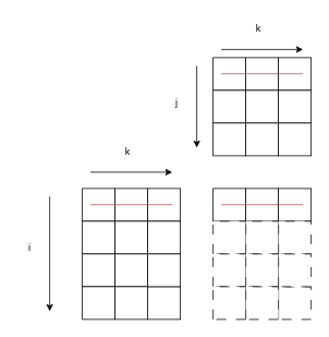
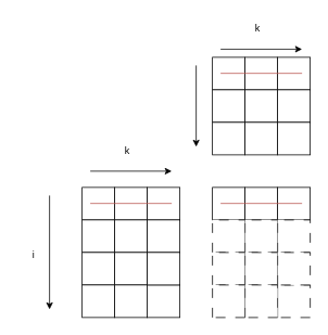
  <mxCell id="0" />
  <mxCell id="1" parent="0" />
  <mxCell id="2" value="" style="whiteSpace=wrap;html=1;aspect=fixed;direction=west;rotation=90;" parent="1" vertex="1"><mxGeometry x="100" y="230" width="40" height="40" as="geometry" /></mxCell>
  <mxCell id="3" value="" style="whiteSpace=wrap;html=1;aspect=fixed;direction=west;rotation=90;" parent="1" vertex="1"><mxGeometry x="100" y="270" width="40" height="40" as="geometry" /></mxCell>
  <mxCell id="4" value="" style="whiteSpace=wrap;html=1;aspect=fixed;direction=west;rotation=90;" parent="1" vertex="1"><mxGeometry x="100" y="310" width="40" height="40" as="geometry" /></mxCell>
  <mxCell id="5" value="" style="whiteSpace=wrap;html=1;aspect=fixed;direction=west;rotation=90;" parent="1" vertex="1"><mxGeometry x="180" y="350" width="40" height="40" as="geometry" /></mxCell>
  <mxCell id="6" value="" style="whiteSpace=wrap;html=1;aspect=fixed;direction=west;rotation=90;" parent="1" vertex="1"><mxGeometry x="140" y="230" width="40" height="40" as="geometry" /></mxCell>
  <mxCell id="7" value="" style="whiteSpace=wrap;html=1;aspect=fixed;direction=west;rotation=90;" parent="1" vertex="1"><mxGeometry x="140" y="270" width="40" height="40" as="geometry" /></mxCell>
  <mxCell id="8" value="" style="whiteSpace=wrap;html=1;aspect=fixed;direction=west;rotation=90;" parent="1" vertex="1"><mxGeometry x="140" y="310" width="40" height="40" as="geometry" /></mxCell>
  <mxCell id="9" value="" style="whiteSpace=wrap;html=1;aspect=fixed;direction=west;rotation=90;" parent="1" vertex="1"><mxGeometry x="100" y="350" width="40" height="40" as="geometry" /></mxCell>
  <mxCell id="10" value="" style="whiteSpace=wrap;html=1;aspect=fixed;direction=west;rotation=90;" parent="1" vertex="1"><mxGeometry x="180" y="230" width="40" height="40" as="geometry" /></mxCell>
  <mxCell id="11" value="" style="whiteSpace=wrap;html=1;aspect=fixed;direction=west;rotation=90;" parent="1" vertex="1"><mxGeometry x="180" y="270" width="40" height="40" as="geometry" /></mxCell>
  <mxCell id="12" value="" style="whiteSpace=wrap;html=1;aspect=fixed;direction=west;rotation=90;" parent="1" vertex="1"><mxGeometry x="180" y="310" width="40" height="40" as="geometry" /></mxCell>
  <mxCell id="13" value="" style="whiteSpace=wrap;html=1;aspect=fixed;direction=west;rotation=90;" parent="1" vertex="1"><mxGeometry x="140" y="350" width="40" height="40" as="geometry" /></mxCell>
  <mxCell id="14" value="" style="whiteSpace=wrap;html=1;aspect=fixed;direction=west;rotation=90;" vertex="1" parent="1"><mxGeometry x="260" y="70" width="40" height="40" as="geometry" /></mxCell>
  <mxCell id="15" value="" style="whiteSpace=wrap;html=1;aspect=fixed;direction=west;rotation=90;" vertex="1" parent="1"><mxGeometry x="260" width="40" height="40" as="geometry" y="110" /></mxCell>
  <mxCell id="16" value="" style="whiteSpace=wrap;html=1;aspect=fixed;direction=west;rotation=90;" vertex="1" parent="1"><mxGeometry x="260" y="150" width="40" height="40" as="geometry" /></mxCell>
  <mxCell id="17" value="" style="whiteSpace=wrap;html=1;aspect=fixed;direction=west;rotation=90;" vertex="1" parent="1"><mxGeometry x="300" y="70" width="40" height="40" as="geometry" /></mxCell>
  <mxCell id="18" value="" style="whiteSpace=wrap;html=1;aspect=fixed;direction=west;rotation=90;" vertex="1" parent="1"><mxGeometry x="300" width="40" height="40" as="geometry" y="110" /></mxCell>
  <mxCell id="19" value="" style="whiteSpace=wrap;html=1;aspect=fixed;direction=west;rotation=90;" vertex="1" parent="1"><mxGeometry x="300" y="150" width="40" height="40" as="geometry" /></mxCell>
  <mxCell id="20" value="" style="whiteSpace=wrap;html=1;aspect=fixed;direction=west;rotation=90;" vertex="1" parent="1"><mxGeometry x="340" y="70" width="40" height="40" as="geometry" /></mxCell>
  <mxCell id="21" value="" style="whiteSpace=wrap;html=1;aspect=fixed;direction=west;rotation=90;" vertex="1" parent="1"><mxGeometry x="340" width="40" height="40" as="geometry" y="110" /></mxCell>
  <mxCell id="22" value="" style="whiteSpace=wrap;html=1;aspect=fixed;direction=west;rotation=90;" vertex="1" parent="1"><mxGeometry x="340" y="150" width="40" height="40" as="geometry" /></mxCell>
  <mxCell id="23" value="" style="endArrow=classic;html=1;rounded=0;" edge="1" parent="1"><mxGeometry width="50" height="50" relative="1" as="geometry"><mxPoint x="60" y="240" as="sourcePoint" /><mxPoint x="60" y="380" as="targetPoint" /></mxGeometry></mxCell>
  <mxCell id="24" value="" style="endArrow=none;html=1;rounded=0;fillColor=#f8cecc;strokeColor=#b85450;" edge="1" parent="1"><mxGeometry width="50" height="50" relative="1" as="geometry"><mxPoint x="110" y="249.71" as="sourcePoint" /><mxPoint x="210" y="249.71" as="targetPoint" /></mxGeometry></mxCell>
  <mxCell id="25" value="" style="endArrow=none;html=1;rounded=0;fillColor=#f8cecc;strokeColor=#b85450;" edge="1" parent="1"><mxGeometry width="50" height="50" relative="1" as="geometry"><mxPoint x="270" y="89.71" as="sourcePoint" /><mxPoint x="370" y="89.71" as="targetPoint" /></mxGeometry></mxCell>
  <mxCell id="26" value="" style="whiteSpace=wrap;html=1;aspect=fixed;direction=west;rotation=90;" vertex="1" parent="1"><mxGeometry x="260" y="230" width="40" height="40" as="geometry" /></mxCell>
  <mxCell id="27" value="" style="whiteSpace=wrap;html=1;aspect=fixed;direction=west;rotation=90;" vertex="1" parent="1"><mxGeometry x="300" y="230" width="40" height="40" as="geometry" /></mxCell>
  <mxCell id="28" value="" style="whiteSpace=wrap;html=1;aspect=fixed;direction=west;rotation=90;" vertex="1" parent="1"><mxGeometry x="340" y="230" width="40" height="40" as="geometry" /></mxCell>
  <mxCell id="29" value="" style="endArrow=none;html=1;rounded=0;fillColor=#f8cecc;strokeColor=#b85450;" edge="1" parent="1"><mxGeometry width="50" height="50" relative="1" as="geometry"><mxPoint x="270" y="249.71" as="sourcePoint" /><mxPoint x="370" y="249.71" as="targetPoint" /></mxGeometry></mxCell>
- <mxCell id="30" value="i" style="text;html=1;align=center;verticalAlign=middle;resizable=0;points=[];autosize=1;strokeColor=none;fillColor=none;" vertex="1" parent="1"><mxGeometry x="20" y="288" width="30" height="30" as="geometry" /></mxCell>
+ <mxCell id="30" value="i" style="text;html=1;align=center;verticalAlign=middle;resizable=0;points=[];autosize=1;strokeColor=none;fillColor=none;" vertex="1" parent="1"><mxGeometry x="25" y="298" width="30" height="30" as="geometry" /></mxCell>
  <mxCell id="31" value="" style="endArrow=classic;html=1;rounded=0;" edge="1" parent="1"><mxGeometry width="50" height="50" relative="1" as="geometry"><mxPoint x="240" y="80" as="sourcePoint" /><mxPoint x="240" y="180" as="targetPoint" /></mxGeometry></mxCell>
- <mxCell id="32" value="j" style="text;html=1;align=center;verticalAlign=middle;resizable=0;points=[];autosize=1;strokeColor=none;fillColor=none;" vertex="1" parent="1"><mxGeometry x="200" width="30" height="30" as="geometry" y="110" /></mxCell>
  <mxCell id="33" value="" style="endArrow=classic;html=1;rounded=0;" edge="1" parent="1"><mxGeometry width="50" height="50" relative="1" as="geometry"><mxPoint x="110" y="210" as="sourcePoint" /><mxPoint x="210" y="210" as="targetPoint" /></mxGeometry></mxCell>
  <mxCell id="34" value="k" style="text;html=1;align=center;verticalAlign=middle;resizable=0;points=[];autosize=1;strokeColor=none;fillColor=none;" vertex="1" parent="1"><mxGeometry x="140" y="170" width="30" height="30" as="geometry" /></mxCell>
  <mxCell id="35" value="" style="endArrow=classic;html=1;rounded=0;" edge="1" parent="1"><mxGeometry width="50" height="50" relative="1" as="geometry"><mxPoint x="270" y="60" as="sourcePoint" /><mxPoint x="370" y="60" as="targetPoint" /></mxGeometry></mxCell>
  <mxCell id="36" value="k" style="text;html=1;align=center;verticalAlign=middle;resizable=0;points=[];autosize=1;strokeColor=none;fillColor=none;" vertex="1" parent="1"><mxGeometry x="300" y="20" width="30" height="30" as="geometry" /></mxCell>
  <mxCell id="37" value="" style="whiteSpace=wrap;html=1;aspect=fixed;direction=west;rotation=90;dashed=1;dashPattern=12 12;" vertex="1" parent="1"><mxGeometry x="260" y="270" width="40" height="40" as="geometry" /></mxCell>
  <mxCell id="38" value="" style="whiteSpace=wrap;html=1;aspect=fixed;direction=west;rotation=90;dashed=1;dashPattern=12 12;" vertex="1" parent="1"><mxGeometry x="260" y="310" width="40" height="40" as="geometry" /></mxCell>
  <mxCell id="39" value="" style="whiteSpace=wrap;html=1;aspect=fixed;direction=west;rotation=90;dashed=1;dashPattern=12 12;" vertex="1" parent="1"><mxGeometry x="340" y="350" width="40" height="40" as="geometry" /></mxCell>
  <mxCell id="40" value="" style="whiteSpace=wrap;html=1;aspect=fixed;direction=west;rotation=90;dashed=1;dashPattern=12 12;" vertex="1" parent="1"><mxGeometry x="300" y="270" width="40" height="40" as="geometry" /></mxCell>
  <mxCell id="41" value="" style="whiteSpace=wrap;html=1;aspect=fixed;direction=west;rotation=90;dashed=1;dashPattern=12 12;" vertex="1" parent="1"><mxGeometry x="300" y="310" width="40" height="40" as="geometry" /></mxCell>
  <mxCell id="42" value="" style="whiteSpace=wrap;html=1;aspect=fixed;direction=west;rotation=90;dashed=1;dashPattern=12 12;" vertex="1" parent="1"><mxGeometry x="260" y="350" width="40" height="40" as="geometry" /></mxCell>
  <mxCell id="43" value="" style="whiteSpace=wrap;html=1;aspect=fixed;direction=west;rotation=90;dashed=1;dashPattern=12 12;" vertex="1" parent="1"><mxGeometry x="340" y="270" width="40" height="40" as="geometry" /></mxCell>
  <mxCell id="44" value="" style="whiteSpace=wrap;html=1;aspect=fixed;direction=west;rotation=90;dashed=1;dashPattern=12 12;" vertex="1" parent="1"><mxGeometry x="340" y="310" width="40" height="40" as="geometry" /></mxCell>
  <mxCell id="45" value="" style="whiteSpace=wrap;html=1;aspect=fixed;direction=west;rotation=90;dashed=1;dashPattern=12 12;" vertex="1" parent="1"><mxGeometry x="300" y="350" width="40" height="40" as="geometry" /></mxCell>
